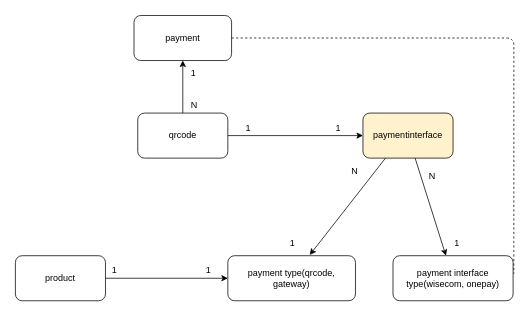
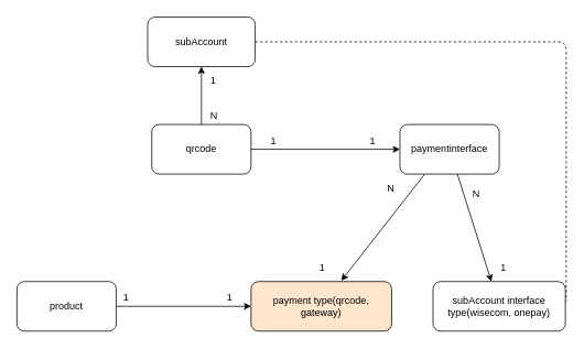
  <mxCell id="0" />
  <mxCell id="1" parent="0" />
  <mxCell id="2" style="edgeStyle=orthogonalEdgeStyle;rounded=0;orthogonalLoop=1;jettySize=auto;html=1;entryX=0;entryY=0.5;entryDx=0;entryDy=0;" edge="1" parent="1" source="4" target="7"><mxGeometry relative="1" as="geometry" /></mxCell>
  <mxCell id="3" value="" style="edgeStyle=none;rounded=0;orthogonalLoop=1;jettySize=auto;html=1;" edge="1" parent="1" source="4" target="5"><mxGeometry relative="1" as="geometry" /></mxCell>
  <mxCell id="4" value="qrcode" style="rounded=1;whiteSpace=wrap;html=1;" vertex="1" parent="1"><mxGeometry x="183" y="150" width="120" height="60" as="geometry" /></mxCell>
- <mxCell id="5" value="payment" style="rounded=1;whiteSpace=wrap;html=1;" vertex="1" parent="1"><mxGeometry x="178" y="20" width="130" height="60" as="geometry" /></mxCell>
+ <mxCell id="5" value="subAccount" style="rounded=1;whiteSpace=wrap;html=1;" vertex="1" parent="1"><mxGeometry x="178" y="20" width="130" height="60" as="geometry" /></mxCell>
  <mxCell id="6" style="rounded=0;orthogonalLoop=1;jettySize=auto;html=1;" edge="1" parent="1" source="7" target="14"><mxGeometry relative="1" as="geometry" /></mxCell>
- <mxCell id="7" value="paymentinterface" style="rounded=1;whiteSpace=wrap;html=1;fillColor=#fff2cc;" vertex="1" parent="1"><mxGeometry x="483" y="150" width="120" height="60" as="geometry" /></mxCell>
+ <mxCell id="7" value="paymentinterface" style="rounded=1;whiteSpace=wrap;html=1;" vertex="1" parent="1"><mxGeometry x="483" y="150" width="120" height="60" as="geometry" /></mxCell>
  <mxCell id="8" value="1" style="text;html=1;resizable=0;points=[];autosize=1;align=left;verticalAlign=top;spacingTop=-4;" vertex="1" parent="1"><mxGeometry x="325" y="160" width="20" height="20" as="geometry" /></mxCell>
  <mxCell id="9" value="1" style="text;html=1;resizable=0;points=[];autosize=1;align=left;verticalAlign=top;spacingTop=-4;" vertex="1" parent="1"><mxGeometry x="445" y="160" width="20" height="20" as="geometry" /></mxCell>
- <mxCell id="10" value="payment type(&lt;span style=&quot;text-align: left ; white-space: nowrap&quot;&gt;qrcode,&lt;/span&gt;&lt;br&gt;&lt;span style=&quot;text-align: left ; white-space: nowrap&quot;&gt;gateway&lt;/span&gt;)" style="rounded=1;whiteSpace=wrap;html=1;" vertex="1" parent="1"><mxGeometry x="303" y="340" width="170" height="60" as="geometry" /></mxCell>
+ <mxCell id="10" value="payment type(&lt;span style=&quot;text-align: left ; white-space: nowrap&quot;&gt;qrcode,&lt;/span&gt;&lt;br&gt;&lt;span style=&quot;text-align: left ; white-space: nowrap&quot;&gt;gateway&lt;/span&gt;)" style="rounded=1;whiteSpace=wrap;html=1;fillColor=#ffe6cc;" vertex="1" parent="1"><mxGeometry x="303" y="340" width="170" height="60" as="geometry" /></mxCell>
  <mxCell id="11" value="" style="endArrow=classic;html=1;exitX=0.25;exitY=1;exitDx=0;exitDy=0;entryX=0.642;entryY=-0.017;entryDx=0;entryDy=0;entryPerimeter=0;" edge="1" parent="1" source="7" target="10"><mxGeometry width="50" height="50" relative="1" as="geometry"><mxPoint x="493" y="310" as="sourcePoint" /><mxPoint x="543" y="260" as="targetPoint" /></mxGeometry></mxCell>
  <mxCell id="12" value="N" style="text;html=1;resizable=0;points=[];autosize=1;align=left;verticalAlign=top;spacingTop=-4;" vertex="1" parent="1"><mxGeometry x="466" y="218" width="20" height="20" as="geometry" /></mxCell>
  <mxCell id="13" value="1" style="text;html=1;resizable=0;points=[];autosize=1;align=left;verticalAlign=top;spacingTop=-4;" vertex="1" parent="1"><mxGeometry x="384" y="314" width="20" height="20" as="geometry" /></mxCell>
- <mxCell id="14" value="payment interface type(wisecom, onepay)" style="rounded=1;whiteSpace=wrap;html=1;" vertex="1" parent="1"><mxGeometry x="523" y="340" width="160" height="60" as="geometry" /></mxCell>
+ <mxCell id="14" value="subAccount interface type(wisecom, onepay)" style="rounded=1;whiteSpace=wrap;html=1;" vertex="1" parent="1"><mxGeometry x="523" y="340" width="160" height="60" as="geometry" /></mxCell>
  <mxCell id="15" value="N" style="text;html=1;resizable=0;points=[];autosize=1;align=left;verticalAlign=top;spacingTop=-4;" vertex="1" parent="1"><mxGeometry x="569" y="224" width="20" height="20" as="geometry" /></mxCell>
  <mxCell id="16" value="1" style="text;html=1;resizable=0;points=[];autosize=1;align=left;verticalAlign=top;spacingTop=-4;" vertex="1" parent="1"><mxGeometry x="603" y="314" width="20" height="20" as="geometry" /></mxCell>
  <mxCell id="17" value="N" style="text;html=1;resizable=0;points=[];autosize=1;align=left;verticalAlign=top;spacingTop=-4;" vertex="1" parent="1"><mxGeometry x="252" y="130" width="20" height="20" as="geometry" /></mxCell>
  <mxCell id="18" value="1" style="text;html=1;resizable=0;points=[];autosize=1;align=left;verticalAlign=top;spacingTop=-4;" vertex="1" parent="1"><mxGeometry x="252" y="87" width="20" height="20" as="geometry" /></mxCell>
  <mxCell id="19" value="" style="endArrow=none;dashed=1;html=1;exitX=1;exitY=0.5;exitDx=0;exitDy=0;entryX=1.006;entryY=0.4;entryDx=0;entryDy=0;entryPerimeter=0;" edge="1" parent="1" source="5" target="14"><mxGeometry width="50" height="50" relative="1" as="geometry"><mxPoint x="423" y="90" as="sourcePoint" /><mxPoint x="473" y="40" as="targetPoint" /><Array as="points"><mxPoint x="684" y="50" /></Array></mxGeometry></mxCell>
  <mxCell id="20" value="product" style="text;html=1;resizable=0;points=[];autosize=1;align=left;verticalAlign=top;spacingTop=-4;" vertex="1" parent="1"><mxGeometry x="50" y="360" width="60" height="20" as="geometry" /></mxCell>
  <mxCell id="21" style="edgeStyle=none;rounded=0;orthogonalLoop=1;jettySize=auto;html=1;entryX=0;entryY=0.5;entryDx=0;entryDy=0;" edge="1" parent="1" source="22" target="10"><mxGeometry relative="1" as="geometry" /></mxCell>
  <mxCell id="22" value="product" style="rounded=1;whiteSpace=wrap;html=1;" vertex="1" parent="1"><mxGeometry x="20" y="340" width="120" height="60" as="geometry" /></mxCell>
  <mxCell id="23" value="1" style="text;html=1;resizable=0;points=[];autosize=1;align=left;verticalAlign=top;spacingTop=-4;" vertex="1" parent="1"><mxGeometry x="147" y="350" width="20" height="20" as="geometry" /></mxCell>
  <mxCell id="24" value="1" style="text;html=1;resizable=0;points=[];autosize=1;align=left;verticalAlign=top;spacingTop=-4;" vertex="1" parent="1"><mxGeometry x="272" y="350" width="20" height="20" as="geometry" /></mxCell>
